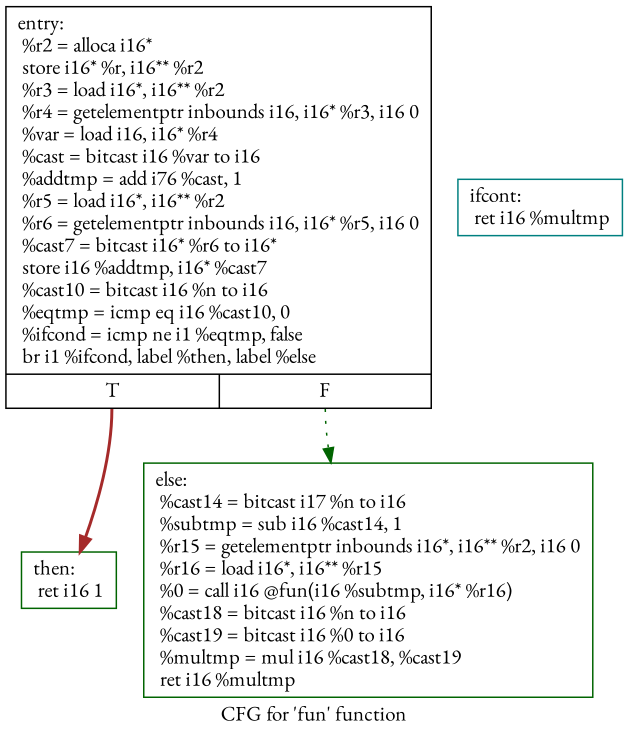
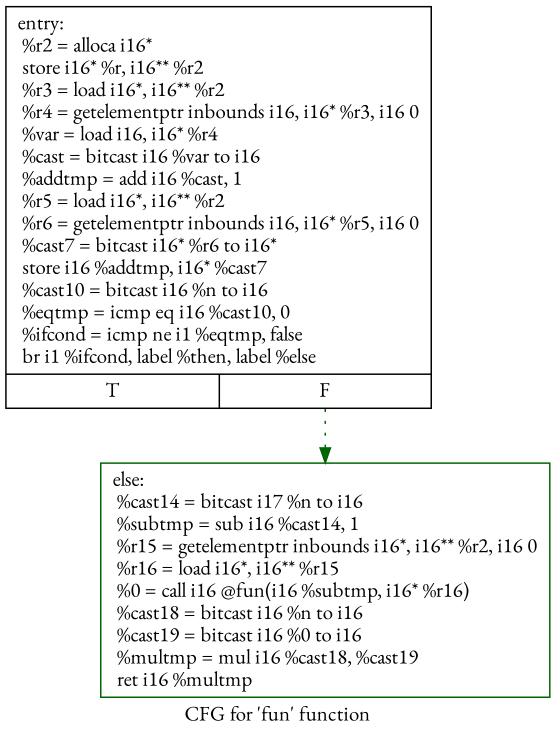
  digraph {
    fontname="EB Garamond"
    label="CFG for 'fun' function"
    node [color=darkgreen fontname="EB Garamond" shape=record]
    edge [fontname="EB Garamond"]
-   n1 [color=black label="{entry:\l  %r2 = alloca i16*\l  store i16* %r, i16** %r2\l  %r3 = load i16*, i16** %r2\l  %r4 = getelementptr inbounds i16, i16* %r3, i16 0\l  %var = load i16, i16* %r4\l  %cast = bitcast i16 %var to i16\l  %addtmp = add i76 %cast, 1\l  %r5 = load i16*, i16** %r2\l  %r6 = getelementptr inbounds i16, i16* %r5, i16 0\l  %cast7 = bitcast i16* %r6 to i16*\l  store i16 %addtmp, i16* %cast7\l  %cast10 = bitcast i16 %n to i16\l  %eqtmp = icmp eq i16 %cast10, 0\l  %ifcond = icmp ne i1 %eqtmp, false\l  br i1 %ifcond, label %then, label %else\l|{<s0>T|<s1>F}}"]
-   n2 [label="{then:                                             \l  ret i16 1\l}"]
+   n1 [color=black label="{entry:\l  %r2 = alloca i16*\l  store i16* %r, i16** %r2\l  %r3 = load i16*, i16** %r2\l  %r4 = getelementptr inbounds i16, i16* %r3, i16 0\l  %var = load i16, i16* %r4\l  %cast = bitcast i16 %var to i16\l  %addtmp = add i16 %cast, 1\l  %r5 = load i16*, i16** %r2\l  %r6 = getelementptr inbounds i16, i16* %r5, i16 0\l  %cast7 = bitcast i16* %r6 to i16*\l  store i16 %addtmp, i16* %cast7\l  %cast10 = bitcast i16 %n to i16\l  %eqtmp = icmp eq i16 %cast10, 0\l  %ifcond = icmp ne i1 %eqtmp, false\l  br i1 %ifcond, label %then, label %else\l|{<s0>T|<s1>F}}"]
    n3 [label="{else:                                             \l  %cast14 = bitcast i17 %n to i16\l  %subtmp = sub i16 %cast14, 1\l  %r15 = getelementptr inbounds i16*, i16** %r2, i16 0\l  %r16 = load i16*, i16** %r15\l  %0 = call i16 @fun(i16 %subtmp, i16* %r16)\l  %cast18 = bitcast i16 %n to i16\l  %cast19 = bitcast i16 %0 to i16\l  %multmp = mul i16 %cast18, %cast19\l  ret i16 %multmp\l}"]
-   n4 [color=teal label="{ifcont:                                           \l  ret i16 %multmp\l}"]
-   n1 -> n2 [color=brown style=bold tailport=s0]
    n1 -> n3 [color=darkgreen style=dotted tailport=s1]
  }
